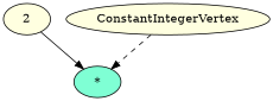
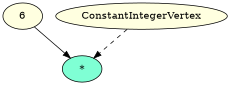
  digraph {
    node [style=filled fillcolor=lightyellow]
-   n1 [label=2]
+   n1 [label=6]
    n2 [label="*" fillcolor=aquamarine]
    n3 [label=ConstantIntegerVertex]
    n1 -> n2 [style=solid]
    n3 -> n2 [style=dashed]
  }
